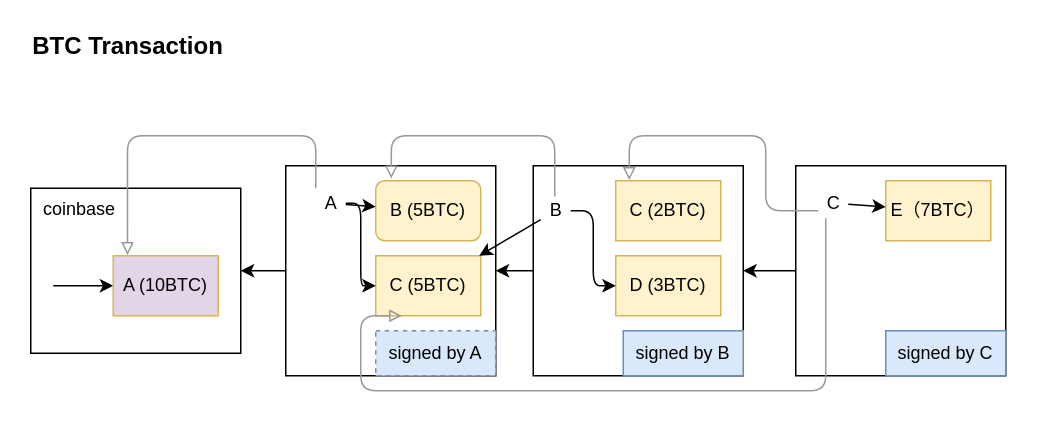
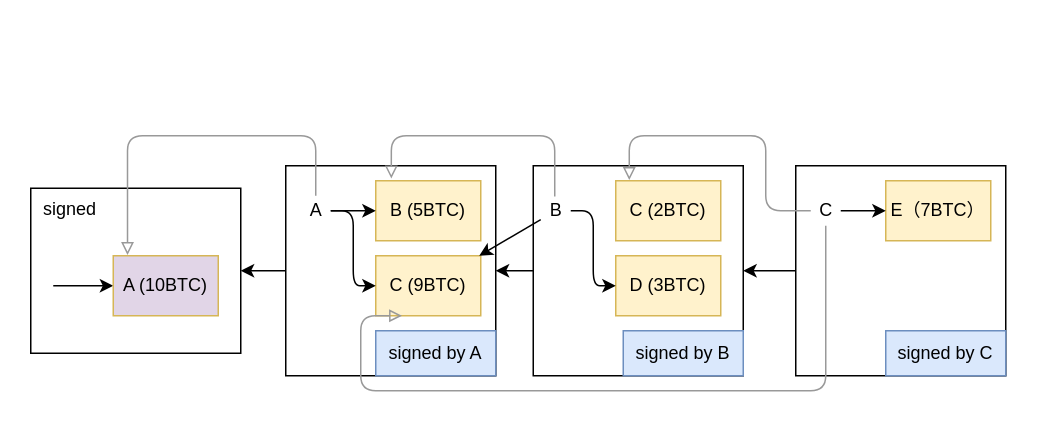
  <mxCell id="0" />
  <mxCell id="1" parent="0" />
- <mxCell id="2" value="&lt;font style=&quot;font-size: 12px&quot;&gt;&amp;nbsp; coinbase&lt;/font&gt;" style="rounded=0;whiteSpace=wrap;html=1;fontSize=12;align=left;verticalAlign=top;" vertex="1" parent="1"><mxGeometry x="20" y="125" width="140" height="110" as="geometry" /></mxCell>
+ <mxCell id="2" value="&lt;font style=&quot;font-size: 12px&quot;&gt;&amp;nbsp; signed&lt;/font&gt;" style="rounded=0;whiteSpace=wrap;html=1;fontSize=12;align=left;verticalAlign=top;" vertex="1" parent="1"><mxGeometry x="20" y="125" width="140" height="110" as="geometry" /></mxCell>
  <mxCell id="3" style="edgeStyle=none;html=1;fontSize=12;startArrow=classic;startFill=1;endArrow=none;endFill=0;" edge="1" parent="1" source="4"><mxGeometry relative="1" as="geometry"><mxPoint x="35" y="190" as="targetPoint" /></mxGeometry></mxCell>
  <mxCell id="4" value="A (10BTC)" style="rounded=0;whiteSpace=wrap;html=1;fontSize=12;align=center;verticalAlign=middle;fillColor=#e1d5e7;strokeColor=#d6b656;" vertex="1" parent="1"><mxGeometry x="75" y="170" width="70" height="40" as="geometry" /></mxCell>
  <mxCell id="5" style="edgeStyle=orthogonalEdgeStyle;html=1;entryX=1;entryY=0.5;entryDx=0;entryDy=0;fontSize=12;startArrow=none;startFill=0;endArrow=classic;endFill=1;" edge="1" parent="1" source="6" target="2"><mxGeometry relative="1" as="geometry" /></mxCell>
  <mxCell id="6" value="" style="rounded=0;whiteSpace=wrap;html=1;fontSize=12;align=left;verticalAlign=top;" vertex="1" parent="1"><mxGeometry x="190" y="110" width="140" height="140" as="geometry" /></mxCell>
  <mxCell id="7" style="edgeStyle=orthogonalEdgeStyle;html=1;fontSize=12;startArrow=none;startFill=0;endArrow=classic;endFill=1;" edge="1" parent="1" source="8" target="6"><mxGeometry relative="1" as="geometry" /></mxCell>
  <mxCell id="8" value="" style="rounded=0;whiteSpace=wrap;html=1;fontSize=12;align=left;verticalAlign=top;" vertex="1" parent="1"><mxGeometry x="355" y="110" width="140" height="140" as="geometry" /></mxCell>
  <mxCell id="9" value="" style="group" vertex="1" connectable="0" parent="1"><mxGeometry x="200" y="120" width="120" height="90" as="geometry" /></mxCell>
- <mxCell id="10" value="A" style="text;html=1;align=center;verticalAlign=middle;resizable=0;points=[];autosize=1;strokeColor=none;fontSize=12;" vertex="1" parent="9"><mxGeometry x="10" y="5" width="20" height="20" as="geometry" /></mxCell>
- <mxCell id="11" value="B (5BTC)" style="whiteSpace=wrap;html=1;fontSize=12;align=center;verticalAlign=middle;fillColor=#fff2cc;strokeColor=#d6b656;rounded=1;" vertex="1" parent="9"><mxGeometry x="50" width="70" height="40" as="geometry" /></mxCell>
+ <mxCell id="10" value="A" style="text;html=1;align=center;verticalAlign=middle;resizable=0;points=[];autosize=1;strokeColor=none;fontSize=12;" vertex="1" parent="9"><mxGeometry y="10" width="20" height="20" as="geometry" /></mxCell>
+ <mxCell id="11" value="B (5BTC)" style="rounded=0;whiteSpace=wrap;html=1;fontSize=12;align=center;verticalAlign=middle;fillColor=#fff2cc;strokeColor=#d6b656;" vertex="1" parent="9"><mxGeometry x="50" width="70" height="40" as="geometry" /></mxCell>
  <mxCell id="12" style="edgeStyle=none;html=1;fontSize=12;startArrow=none;startFill=0;endArrow=classic;endFill=1;" edge="1" parent="9" source="10" target="11"><mxGeometry relative="1" as="geometry" /></mxCell>
- <mxCell id="13" value="C (5BTC)" style="rounded=0;whiteSpace=wrap;html=1;fontSize=12;align=center;verticalAlign=middle;fillColor=#fff2cc;strokeColor=#d6b656;" vertex="1" parent="9"><mxGeometry x="50" y="50" width="70" height="40" as="geometry" /></mxCell>
+ <mxCell id="13" value="C (9BTC)" style="rounded=0;whiteSpace=wrap;html=1;fontSize=12;align=center;verticalAlign=middle;fillColor=#fff2cc;strokeColor=#d6b656;" vertex="1" parent="9"><mxGeometry x="50" y="50" width="70" height="40" as="geometry" /></mxCell>
  <mxCell id="14" style="edgeStyle=orthogonalEdgeStyle;html=1;entryX=0;entryY=0.5;entryDx=0;entryDy=0;fontSize=12;startArrow=none;startFill=0;endArrow=classic;endFill=1;" edge="1" parent="9" source="10" target="13"><mxGeometry relative="1" as="geometry" /></mxCell>
  <mxCell id="15" style="edgeStyle=orthogonalEdgeStyle;html=1;entryX=0.136;entryY=-0.013;entryDx=0;entryDy=0;entryPerimeter=0;fontSize=12;startArrow=none;startFill=0;endArrow=block;endFill=0;strokeColor=#999999;" edge="1" parent="1" source="10" target="4"><mxGeometry relative="1" as="geometry"><Array as="points"><mxPoint x="210" y="90" /><mxPoint x="85" y="90" /></Array></mxGeometry></mxCell>
- <mxCell id="16" value="signed by A" style="rounded=0;whiteSpace=wrap;html=1;fontSize=12;align=center;verticalAlign=middle;fillColor=#dae8fc;strokeColor=#6c8ebf;dashed=1;" vertex="1" parent="1"><mxGeometry x="250" y="220" width="80" height="30" as="geometry" /></mxCell>
+ <mxCell id="16" value="signed by A" style="rounded=0;whiteSpace=wrap;html=1;fontSize=12;align=center;verticalAlign=middle;fillColor=#dae8fc;strokeColor=#6c8ebf;" vertex="1" parent="1"><mxGeometry x="250" y="220" width="80" height="30" as="geometry" /></mxCell>
  <mxCell id="17" value="" style="group" vertex="1" connectable="0" parent="1"><mxGeometry x="360" y="120" width="120" height="90" as="geometry" /></mxCell>
  <mxCell id="18" value="B" style="text;html=1;align=center;verticalAlign=middle;resizable=0;points=[];autosize=1;strokeColor=none;fontSize=12;" vertex="1" parent="17"><mxGeometry y="10" width="20" height="20" as="geometry" /></mxCell>
  <mxCell id="19" value="C (2BTC)" style="rounded=0;whiteSpace=wrap;html=1;fontSize=12;align=center;verticalAlign=middle;fillColor=#fff2cc;strokeColor=#d6b656;" vertex="1" parent="17"><mxGeometry x="50" width="70" height="40" as="geometry" /></mxCell>
  <mxCell id="20" style="edgeStyle=none;html=1;fontSize=12;startArrow=none;startFill=0;endArrow=classic;endFill=1;" edge="1" parent="17" source="18" target="13"><mxGeometry relative="1" as="geometry" /></mxCell>
  <mxCell id="21" value="D (3BTC)" style="rounded=0;whiteSpace=wrap;html=1;fontSize=12;align=center;verticalAlign=middle;fillColor=#fff2cc;strokeColor=#d6b656;" vertex="1" parent="17"><mxGeometry x="50" y="50" width="70" height="40" as="geometry" /></mxCell>
  <mxCell id="22" style="edgeStyle=orthogonalEdgeStyle;html=1;entryX=0;entryY=0.5;entryDx=0;entryDy=0;fontSize=12;startArrow=none;startFill=0;endArrow=classic;endFill=1;" edge="1" parent="17" source="18" target="21"><mxGeometry relative="1" as="geometry" /></mxCell>
  <mxCell id="23" style="edgeStyle=orthogonalEdgeStyle;html=1;entryX=0.148;entryY=-0.038;entryDx=0;entryDy=0;fontSize=12;startArrow=none;startFill=0;endArrow=block;endFill=0;exitX=0.467;exitY=0.025;exitDx=0;exitDy=0;exitPerimeter=0;entryPerimeter=0;strokeColor=#999999;" edge="1" parent="1" source="18" target="11"><mxGeometry relative="1" as="geometry"><Array as="points"><mxPoint x="369" y="90" /><mxPoint x="260" y="90" /></Array></mxGeometry></mxCell>
  <mxCell id="24" value="signed by B" style="rounded=0;whiteSpace=wrap;html=1;fontSize=12;align=center;verticalAlign=middle;fillColor=#dae8fc;strokeColor=#6c8ebf;" vertex="1" parent="1"><mxGeometry x="415" y="220" width="80" height="30" as="geometry" /></mxCell>
  <mxCell id="25" style="edgeStyle=orthogonalEdgeStyle;html=1;entryX=1;entryY=0.5;entryDx=0;entryDy=0;fontSize=12;startArrow=none;startFill=0;endArrow=classic;endFill=1;" edge="1" parent="1" source="26" target="8"><mxGeometry relative="1" as="geometry" /></mxCell>
  <mxCell id="26" value="" style="rounded=0;whiteSpace=wrap;html=1;fontSize=12;align=left;verticalAlign=top;" vertex="1" parent="1"><mxGeometry x="530" y="110" width="140" height="140" as="geometry" /></mxCell>
  <mxCell id="27" style="edgeStyle=orthogonalEdgeStyle;html=1;entryX=0.129;entryY=-0.013;entryDx=0;entryDy=0;entryPerimeter=0;fontSize=12;startArrow=none;startFill=0;endArrow=block;endFill=0;strokeColor=#999999;" edge="1" parent="1" source="29" target="19"><mxGeometry relative="1" as="geometry"><Array as="points"><mxPoint x="510" y="140" /><mxPoint x="510" y="90" /><mxPoint x="419" y="90" /></Array></mxGeometry></mxCell>
  <mxCell id="28" style="edgeStyle=orthogonalEdgeStyle;html=1;entryX=0.25;entryY=1;entryDx=0;entryDy=0;fontSize=12;startArrow=none;startFill=0;endArrow=block;endFill=0;strokeColor=#999999;" edge="1" parent="1" source="29" target="13"><mxGeometry relative="1" as="geometry"><Array as="points"><mxPoint x="550" y="260" /><mxPoint x="240" y="260" /><mxPoint x="240" y="210" /></Array></mxGeometry></mxCell>
- <mxCell id="29" value="C" style="text;html=1;align=center;verticalAlign=middle;resizable=0;points=[];autosize=1;strokeColor=none;fontSize=12;" vertex="1" parent="1"><mxGeometry x="545" y="125" width="20" height="20" as="geometry" /></mxCell>
+ <mxCell id="29" value="C" style="text;html=1;align=center;verticalAlign=middle;resizable=0;points=[];autosize=1;strokeColor=none;fontSize=12;" vertex="1" parent="1"><mxGeometry x="540" y="130" width="20" height="20" as="geometry" /></mxCell>
  <mxCell id="30" value="E（7BTC）" style="rounded=0;whiteSpace=wrap;html=1;fontSize=12;align=center;verticalAlign=middle;fillColor=#fff2cc;strokeColor=#d6b656;" vertex="1" parent="1"><mxGeometry x="590" y="120" width="70" height="40" as="geometry" /></mxCell>
  <mxCell id="31" style="edgeStyle=none;html=1;fontSize=12;startArrow=none;startFill=0;endArrow=classic;endFill=1;" edge="1" parent="1" source="29" target="30"><mxGeometry relative="1" as="geometry" /></mxCell>
  <mxCell id="32" value="signed by C" style="rounded=0;whiteSpace=wrap;html=1;fontSize=12;align=center;verticalAlign=middle;fillColor=#dae8fc;strokeColor=#6c8ebf;" vertex="1" parent="1"><mxGeometry x="590" y="220" width="80" height="30" as="geometry" /></mxCell>
- <mxCell id="33" value="BTC Transaction" style="text;html=1;strokeColor=none;fillColor=none;align=center;verticalAlign=middle;whiteSpace=wrap;rounded=0;fontSize=16;fontStyle=1" vertex="1" parent="1"><mxGeometry x="20" y="20" width="130" height="20" as="geometry" /></mxCell>
